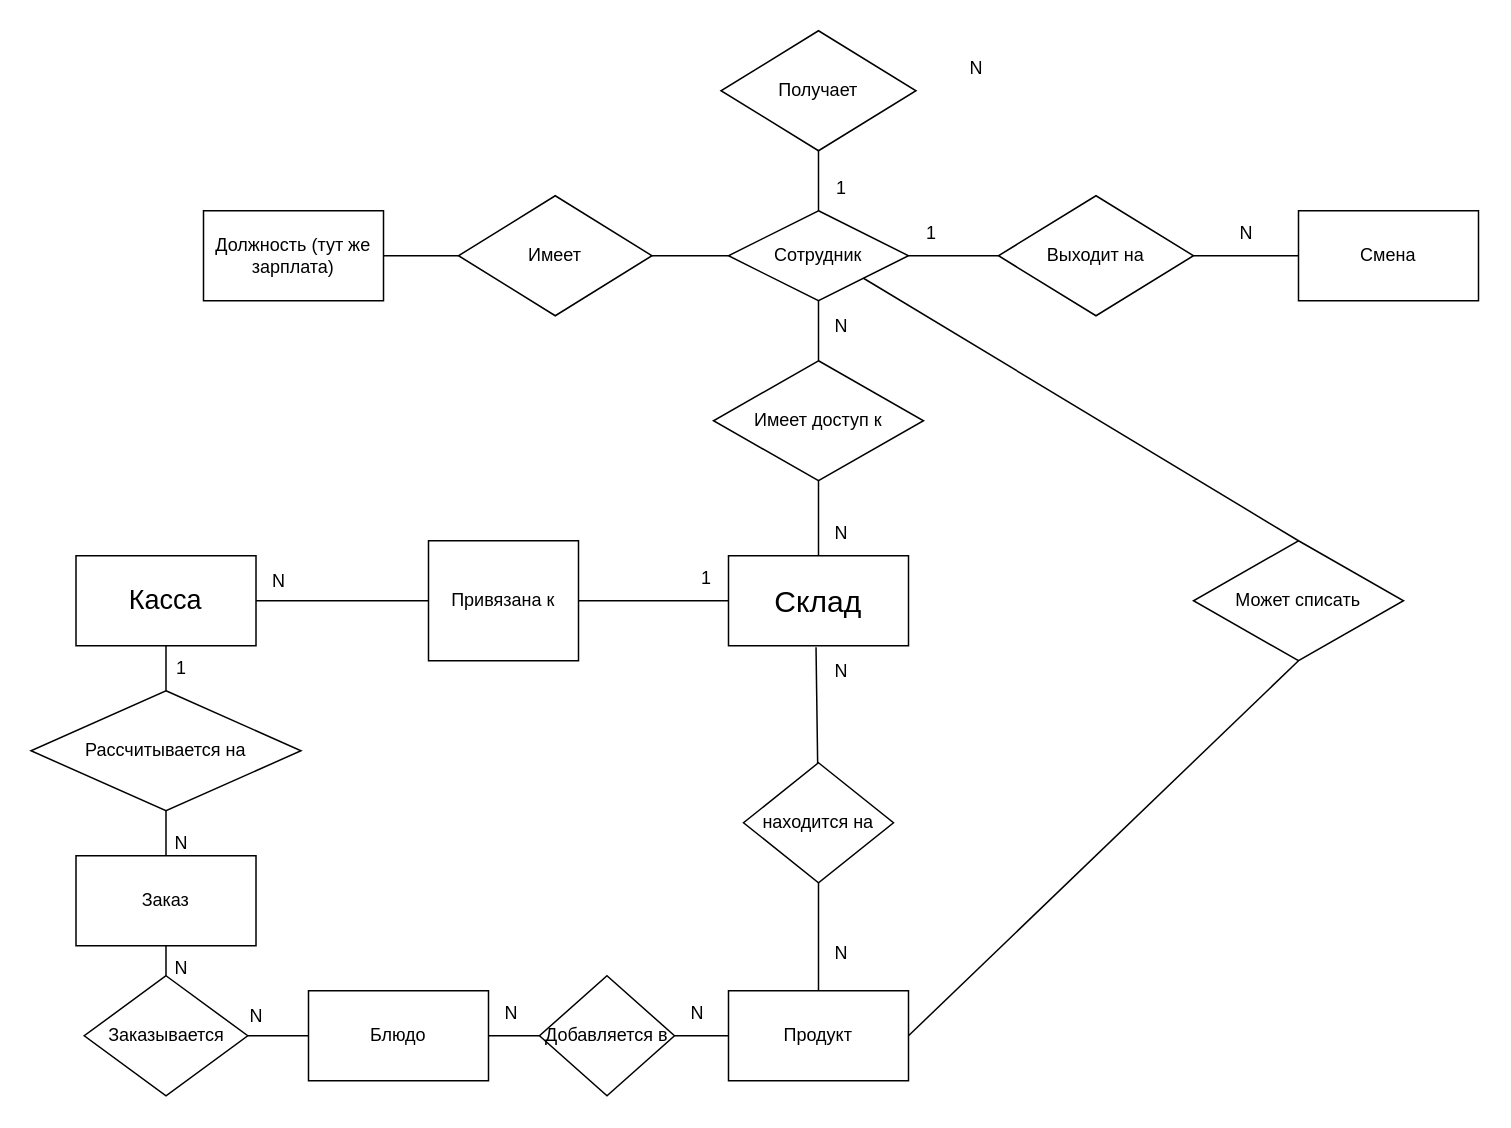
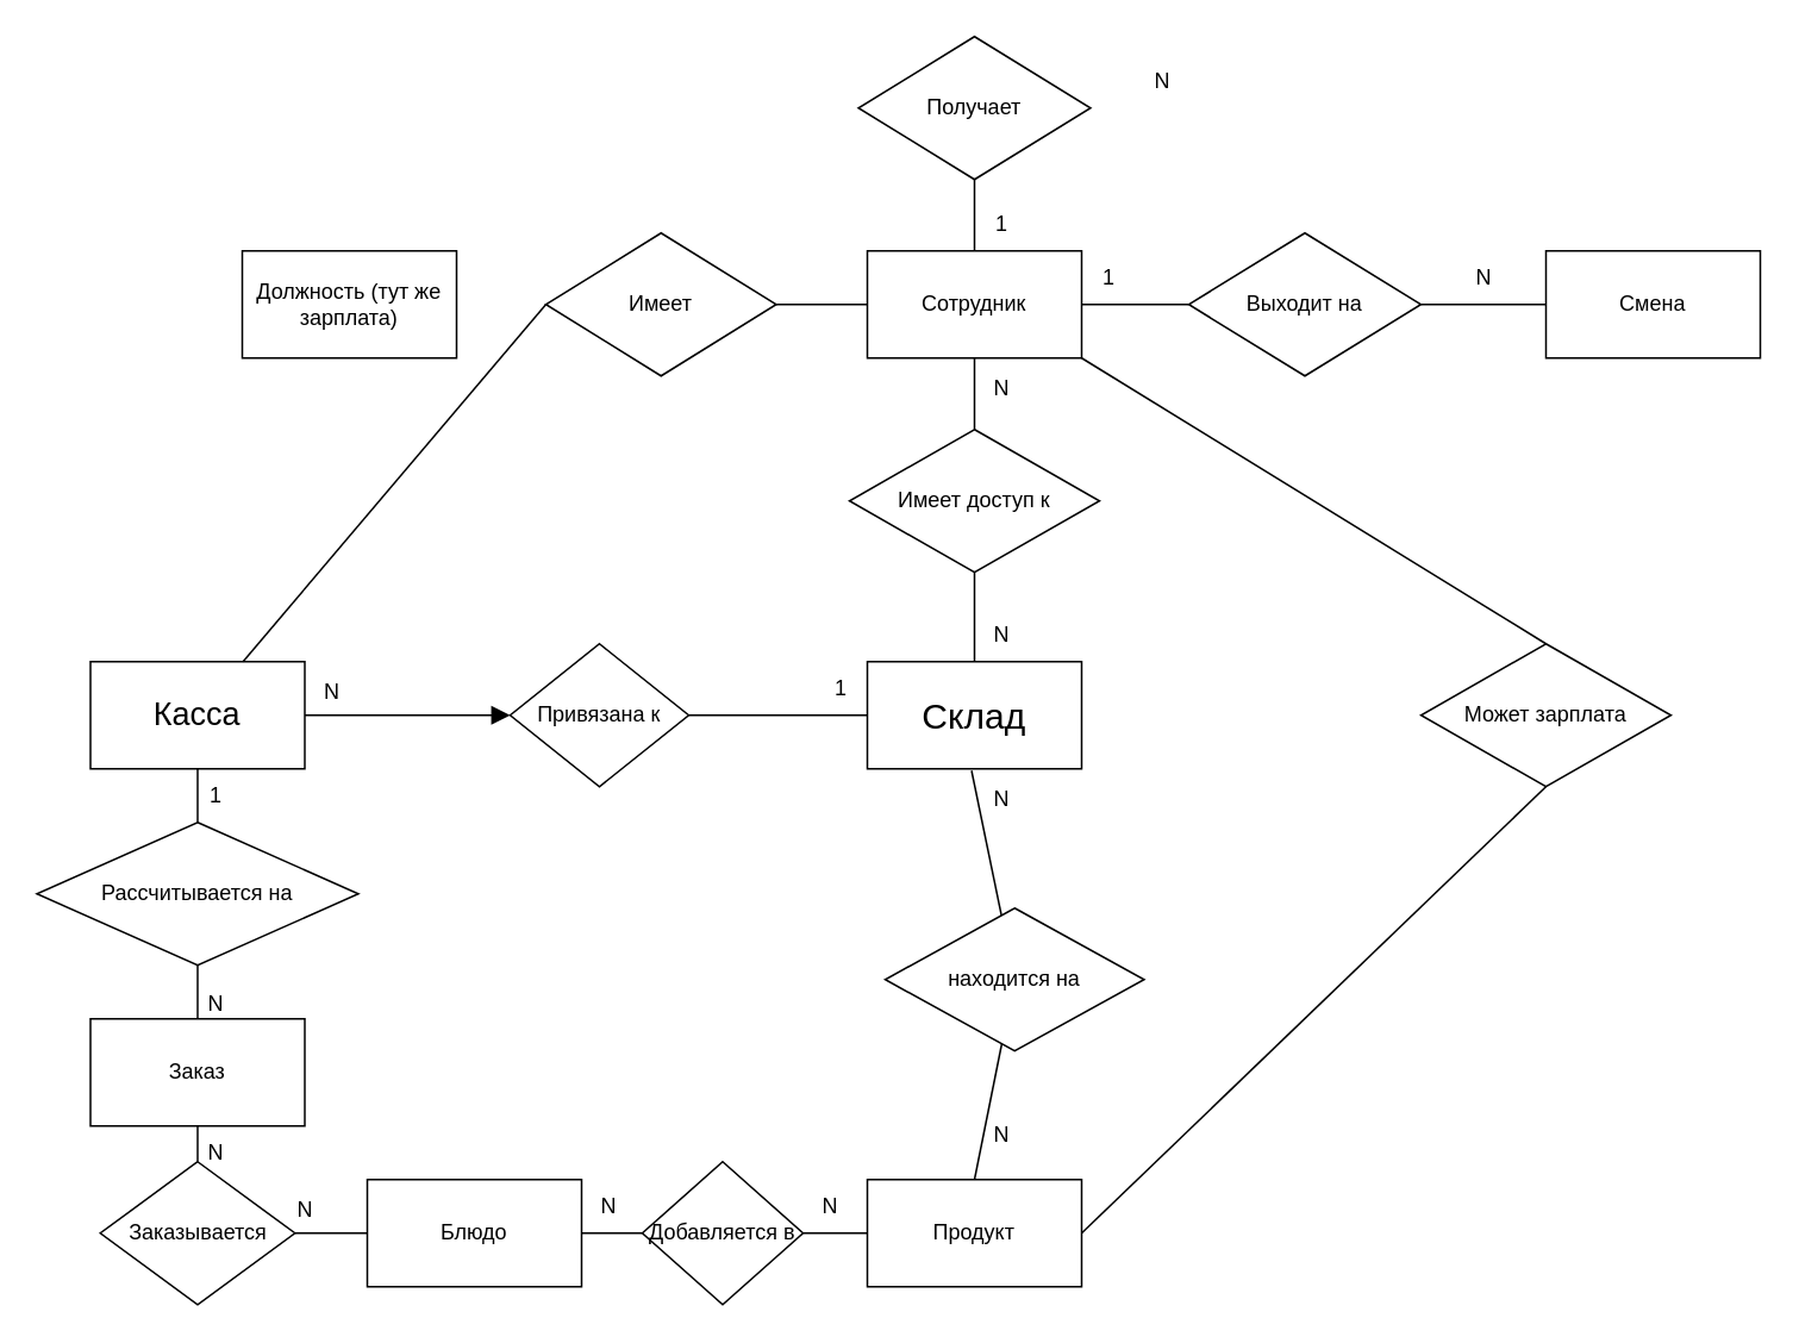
  <mxCell id="0" />
  <mxCell id="1" parent="0" />
  <mxCell id="2" value="&lt;font style=&quot;font-size: 20px;&quot;&gt;Склад&lt;/font&gt;" style="rounded=0;whiteSpace=wrap;html=1;" parent="1" vertex="1"><mxGeometry x="485" y="370" width="120" height="60" as="geometry" /></mxCell>
  <mxCell id="3" value="&lt;font style=&quot;font-size: 18px;&quot;&gt;Касса&lt;/font&gt;" style="rounded=0;whiteSpace=wrap;html=1;" parent="1" vertex="1"><mxGeometry x="50" y="370" width="120" height="60" as="geometry" /></mxCell>
  <mxCell id="4" value="Продукт" style="rounded=0;whiteSpace=wrap;html=1;" parent="1" vertex="1"><mxGeometry x="485" y="660" width="120" height="60" as="geometry" /></mxCell>
  <mxCell id="5" value="Блюдо" style="rounded=0;whiteSpace=wrap;html=1;" parent="1" vertex="1"><mxGeometry x="205" y="660" width="120" height="60" as="geometry" /></mxCell>
  <mxCell id="6" value="Заказ" style="rounded=0;whiteSpace=wrap;html=1;" parent="1" vertex="1"><mxGeometry x="50" y="570" width="120" height="60" as="geometry" /></mxCell>
- <mxCell id="7" value="Сотрудник" style="rhombus;whiteSpace=wrap;html=1;" parent="1" vertex="1"><mxGeometry x="485" y="140" width="120" height="60" as="geometry" /></mxCell>
- <mxCell id="8" value="находится на" style="rhombus;whiteSpace=wrap;html=1;" parent="1" vertex="1"><mxGeometry x="495" y="508" width="100" height="80" as="geometry" /></mxCell>
+ <mxCell id="7" value="Сотрудник" style="rounded=0;whiteSpace=wrap;html=1;" parent="1" vertex="1"><mxGeometry x="485" y="140" width="120" height="60" as="geometry" /></mxCell>
+ <mxCell id="8" value="находится на" style="rhombus;whiteSpace=wrap;html=1;" parent="1" vertex="1"><mxGeometry x="495" y="508" width="145" height="80" as="geometry" /></mxCell>
  <mxCell id="9" value="Добавляется в" style="rhombus;whiteSpace=wrap;html=1;" parent="1" vertex="1"><mxGeometry x="359" y="650" width="90" height="80" as="geometry" /></mxCell>
  <mxCell id="10" value="Заказывается" style="rhombus;whiteSpace=wrap;html=1;" parent="1" vertex="1"><mxGeometry x="55.5" y="650" width="109" height="80" as="geometry" /></mxCell>
  <mxCell id="11" value="Рассчитывается на" style="rhombus;whiteSpace=wrap;html=1;" parent="1" vertex="1"><mxGeometry x="20" y="460" width="180" height="80" as="geometry" /></mxCell>
- <mxCell id="12" value="Привязана к" style="whiteSpace=wrap;html=1;rounded=0;" parent="1" vertex="1"><mxGeometry x="285" y="360" width="100" height="80" as="geometry" /></mxCell>
+ <mxCell id="12" value="Привязана к" style="rhombus;whiteSpace=wrap;html=1;" parent="1" vertex="1"><mxGeometry x="285" y="360" width="100" height="80" as="geometry" /></mxCell>
  <mxCell id="13" value="N" style="text;html=1;align=center;verticalAlign=middle;resizable=0;points=[];autosize=1;strokeColor=none;fillColor=none;" parent="1" vertex="1"><mxGeometry x="545" y="620" width="30" height="30" as="geometry" /></mxCell>
  <mxCell id="14" value="N" style="text;html=1;align=center;verticalAlign=middle;resizable=0;points=[];autosize=1;strokeColor=none;fillColor=none;" parent="1" vertex="1"><mxGeometry x="449" y="660" width="30" height="30" as="geometry" /></mxCell>
  <mxCell id="15" value="N" style="text;html=1;align=center;verticalAlign=middle;resizable=0;points=[];autosize=1;strokeColor=none;fillColor=none;" parent="1" vertex="1"><mxGeometry x="325" y="660" width="30" height="30" as="geometry" /></mxCell>
  <mxCell id="16" value="1" style="text;html=1;align=center;verticalAlign=middle;resizable=0;points=[];autosize=1;strokeColor=none;fillColor=none;" parent="1" vertex="1"><mxGeometry x="105" y="430" width="30" height="30" as="geometry" /></mxCell>
  <mxCell id="17" value="N" style="text;html=1;align=center;verticalAlign=middle;resizable=0;points=[];autosize=1;strokeColor=none;fillColor=none;" parent="1" vertex="1"><mxGeometry x="105" y="630" width="30" height="30" as="geometry" /></mxCell>
  <mxCell id="18" value="N" style="text;html=1;align=center;verticalAlign=middle;resizable=0;points=[];autosize=1;strokeColor=none;fillColor=none;" parent="1" vertex="1"><mxGeometry x="545" y="340" width="30" height="30" as="geometry" /></mxCell>
  <mxCell id="19" value="" style="endArrow=none;html=1;rounded=0;fontSize=12;startSize=8;endSize=8;curved=1;entryX=0.5;entryY=1;entryDx=0;entryDy=0;exitX=0.5;exitY=0;exitDx=0;exitDy=0;" parent="1" source="22" target="7" edge="1"><mxGeometry width="50" height="50" relative="1" as="geometry"><mxPoint x="345" y="40" as="sourcePoint" /><mxPoint x="395" as="targetPoint" y="-10" /></mxGeometry></mxCell>
  <mxCell id="20" value="" style="endArrow=none;html=1;rounded=0;fontSize=12;startSize=8;endSize=8;curved=1;entryX=0.5;entryY=0;entryDx=0;entryDy=0;" parent="1" source="8" target="4" edge="1"><mxGeometry width="50" height="50" relative="1" as="geometry"><mxPoint x="695" y="490" as="sourcePoint" /><mxPoint x="695" y="510.711" as="targetPoint" /></mxGeometry></mxCell>
  <mxCell id="21" value="" style="endArrow=none;html=1;rounded=0;fontSize=12;startSize=8;endSize=8;curved=1;entryX=0.5;entryY=1;entryDx=0;entryDy=0;exitX=0.5;exitY=0;exitDx=0;exitDy=0;" parent="1" source="2" target="22" edge="1"><mxGeometry width="50" height="50" relative="1" as="geometry"><mxPoint x="545" y="370" as="sourcePoint" /><mxPoint x="545" y="200" as="targetPoint" /></mxGeometry></mxCell>
  <mxCell id="22" value="Имеет доступ к" style="rhombus;whiteSpace=wrap;html=1;" parent="1" vertex="1"><mxGeometry x="475" y="240" width="140" height="80" as="geometry" /></mxCell>
  <mxCell id="23" value="&lt;font style=&quot;font-size: 12px;&quot;&gt;N&lt;/font&gt;" style="text;html=1;align=center;verticalAlign=middle;resizable=0;points=[];autosize=1;strokeColor=none;fillColor=none;fontSize=16;" parent="1" vertex="1"><mxGeometry x="545" y="200" width="30" height="30" as="geometry" /></mxCell>
  <mxCell id="24" value="&lt;font style=&quot;font-size: 12px;&quot;&gt;N&lt;/font&gt;" style="text;html=1;align=center;verticalAlign=middle;resizable=0;points=[];autosize=1;strokeColor=none;fillColor=none;fontSize=16;" parent="1" vertex="1"><mxGeometry x="545" y="430" width="30" height="30" as="geometry" /></mxCell>
- <mxCell id="25" value="" style="endArrow=none;html=1;rounded=0;fontSize=12;startSize=8;endSize=8;curved=1;entryX=0;entryY=0.5;entryDx=0;entryDy=0;exitX=1;exitY=0.5;exitDx=0;exitDy=0;" parent="1" source="3" target="12" edge="1"><mxGeometry width="50" height="50" relative="1" as="geometry"><mxPoint x="215" y="400" as="sourcePoint" /><mxPoint x="265" y="350" as="targetPoint" /></mxGeometry></mxCell>
+ <mxCell id="25" value="" style="endArrow=block;html=1;rounded=0;fontSize=12;startSize=8;endSize=8;curved=1;entryX=0;entryY=0.5;entryDx=0;entryDy=0;exitX=1;exitY=0.5;exitDx=0;exitDy=0;" parent="1" source="3" target="12" edge="1"><mxGeometry width="50" height="50" relative="1" as="geometry"><mxPoint x="215" y="400" as="sourcePoint" /><mxPoint x="265" y="350" as="targetPoint" /></mxGeometry></mxCell>
  <mxCell id="26" value="" style="endArrow=none;html=1;rounded=0;fontSize=12;startSize=8;endSize=8;curved=1;entryX=0.5;entryY=1;entryDx=0;entryDy=0;exitX=0.5;exitY=0;exitDx=0;exitDy=0;" parent="1" source="11" target="3" edge="1"><mxGeometry width="50" height="50" relative="1" as="geometry"><mxPoint x="100" y="480" as="sourcePoint" /><mxPoint x="150" y="430" as="targetPoint" /></mxGeometry></mxCell>
  <mxCell id="27" value="" style="endArrow=none;html=1;rounded=0;fontSize=12;startSize=8;endSize=8;curved=1;entryX=0.5;entryY=0;entryDx=0;entryDy=0;" parent="1" source="11" target="6" edge="1"><mxGeometry width="50" height="50" relative="1" as="geometry"><mxPoint x="110" y="590" as="sourcePoint" /><mxPoint x="110" y="610.711" as="targetPoint" /></mxGeometry></mxCell>
  <mxCell id="28" value="" style="endArrow=none;html=1;rounded=0;fontSize=12;startSize=8;endSize=8;curved=1;entryX=0.5;entryY=0;entryDx=0;entryDy=0;" parent="1" source="6" target="10" edge="1"><mxGeometry width="50" height="50" relative="1" as="geometry"><mxPoint x="110" y="680" as="sourcePoint" /><mxPoint x="110" y="700.711" as="targetPoint" /></mxGeometry></mxCell>
  <mxCell id="29" value="" style="endArrow=none;html=1;rounded=0;fontSize=12;startSize=8;endSize=8;curved=1;entryX=0;entryY=0.5;entryDx=0;entryDy=0;" parent="1" source="10" target="5" edge="1"><mxGeometry width="50" height="50" relative="1" as="geometry"><mxPoint x="164.5" y="740" as="sourcePoint" /><mxPoint x="194" y="690" as="targetPoint" /></mxGeometry></mxCell>
  <mxCell id="30" value="" style="endArrow=none;html=1;rounded=0;fontSize=12;startSize=8;endSize=8;curved=1;entryX=0;entryY=0.5;entryDx=0;entryDy=0;" parent="1" source="5" target="9" edge="1"><mxGeometry width="50" height="50" relative="1" as="geometry"><mxPoint x="365" y="740" as="sourcePoint" /><mxPoint x="355" y="690" as="targetPoint" /></mxGeometry></mxCell>
  <mxCell id="31" value="" style="endArrow=none;html=1;rounded=0;fontSize=12;startSize=8;endSize=8;curved=1;entryX=0;entryY=0.5;entryDx=0;entryDy=0;" parent="1" source="9" target="4" edge="1"><mxGeometry width="50" height="50" relative="1" as="geometry"><mxPoint x="435" y="740" as="sourcePoint" /><mxPoint x="475" y="690" as="targetPoint" /></mxGeometry></mxCell>
  <mxCell id="32" value="" style="endArrow=none;html=1;rounded=0;fontSize=12;startSize=8;endSize=8;curved=1;entryX=0;entryY=0.5;entryDx=0;entryDy=0;" parent="1" source="12" target="2" edge="1"><mxGeometry width="50" height="50" relative="1" as="geometry"><mxPoint x="425" y="450" as="sourcePoint" /><mxPoint x="465" y="400" as="targetPoint" /></mxGeometry></mxCell>
  <mxCell id="33" value="" style="endArrow=none;html=1;rounded=0;fontSize=12;startSize=8;endSize=8;curved=1;entryX=-0.055;entryY=0.033;entryDx=0;entryDy=0;entryPerimeter=0;" parent="1" source="8" target="24" edge="1"><mxGeometry width="50" height="50" relative="1" as="geometry"><mxPoint x="545" y="487.289" as="sourcePoint" /><mxPoint x="545" y="437.289" as="targetPoint" /></mxGeometry></mxCell>
  <mxCell id="34" value="&lt;font style=&quot;font-size: 12px;&quot;&gt;N&lt;/font&gt;" style="text;html=1;align=center;verticalAlign=middle;resizable=0;points=[];autosize=1;strokeColor=none;fillColor=none;fontSize=16;" parent="1" vertex="1"><mxGeometry x="105" y="545" width="30" height="30" as="geometry" /></mxCell>
  <mxCell id="35" value="&lt;font style=&quot;font-size: 12px;&quot;&gt;N&lt;/font&gt;" style="text;html=1;align=center;verticalAlign=middle;resizable=0;points=[];autosize=1;strokeColor=none;fillColor=none;fontSize=16;" parent="1" vertex="1"><mxGeometry x="155" y="660" width="30" height="30" as="geometry" /></mxCell>
  <mxCell id="36" value="&lt;font style=&quot;font-size: 12px;&quot;&gt;N&lt;/font&gt;" style="text;html=1;align=center;verticalAlign=middle;resizable=0;points=[];autosize=1;strokeColor=none;fillColor=none;fontSize=16;" parent="1" vertex="1"><mxGeometry x="170" y="370" width="30" height="30" as="geometry" /></mxCell>
  <mxCell id="37" value="" style="endArrow=none;html=1;rounded=0;entryX=1;entryY=0.5;entryDx=0;entryDy=0;exitX=0;exitY=0.5;exitDx=0;exitDy=0;" edge="1" parent="1" source="42" target="7"><mxGeometry width="50" height="50" relative="1" as="geometry"><mxPoint x="685" y="250" as="sourcePoint" /><mxPoint x="695" y="370" as="targetPoint" /></mxGeometry></mxCell>
  <mxCell id="38" value="Получает" style="rhombus;whiteSpace=wrap;html=1;" vertex="1" parent="1"><mxGeometry x="480" y="20" width="130" height="80" as="geometry" /></mxCell>
  <mxCell id="39" value="1" style="text;html=1;align=center;verticalAlign=middle;resizable=0;points=[];autosize=1;strokeColor=none;fillColor=none;" vertex="1" parent="1"><mxGeometry x="455" y="370" width="30" height="30" as="geometry" /></mxCell>
  <mxCell id="40" value="1" style="text;html=1;align=center;verticalAlign=middle;resizable=0;points=[];autosize=1;strokeColor=none;fillColor=none;" vertex="1" parent="1"><mxGeometry x="605" y="140" width="30" height="30" as="geometry" /></mxCell>
  <mxCell id="41" value="N" style="text;html=1;align=center;verticalAlign=middle;resizable=0;points=[];autosize=1;strokeColor=none;fillColor=none;" vertex="1" parent="1"><mxGeometry x="635" y="30" width="30" height="30" as="geometry" /></mxCell>
  <mxCell id="42" value="Выходит на" style="rhombus;whiteSpace=wrap;html=1;" vertex="1" parent="1"><mxGeometry x="665" y="130" width="130" height="80" as="geometry" /></mxCell>
  <mxCell id="43" value="Смена" style="rounded=0;whiteSpace=wrap;html=1;" vertex="1" parent="1"><mxGeometry x="865" y="140" width="120" height="60" as="geometry" /></mxCell>
  <mxCell id="44" value="" style="endArrow=none;html=1;rounded=0;entryX=1;entryY=0.5;entryDx=0;entryDy=0;exitX=0;exitY=0.5;exitDx=0;exitDy=0;" edge="1" parent="1" source="43" target="42"><mxGeometry width="50" height="50" relative="1" as="geometry"><mxPoint x="645" y="420" as="sourcePoint" /><mxPoint x="695" y="370" as="targetPoint" /></mxGeometry></mxCell>
  <mxCell id="45" value="" style="endArrow=none;html=1;rounded=0;entryX=0.5;entryY=0;entryDx=0;entryDy=0;exitX=0.5;exitY=1;exitDx=0;exitDy=0;" edge="1" parent="1" source="38" target="7"><mxGeometry width="50" height="50" relative="1" as="geometry"><mxPoint x="645" y="420" as="sourcePoint" /><mxPoint x="865" y="410" as="targetPoint" /></mxGeometry></mxCell>
  <mxCell id="46" value="N" style="text;html=1;align=center;verticalAlign=middle;resizable=0;points=[];autosize=1;strokeColor=none;fillColor=none;" vertex="1" parent="1"><mxGeometry x="815" y="140" width="30" height="30" as="geometry" /></mxCell>
  <mxCell id="47" value="1" style="text;html=1;align=center;verticalAlign=middle;resizable=0;points=[];autosize=1;strokeColor=none;fillColor=none;" vertex="1" parent="1"><mxGeometry x="545" y="110" width="30" height="30" as="geometry" /></mxCell>
  <mxCell id="48" value="Должность (тут же зарплата)" style="rounded=0;whiteSpace=wrap;html=1;" vertex="1" parent="1"><mxGeometry x="135" y="140" width="120" height="60" as="geometry" /></mxCell>
  <mxCell id="49" value="Имеет" style="rhombus;whiteSpace=wrap;html=1;" vertex="1" parent="1"><mxGeometry x="305" y="130" width="129" height="80" as="geometry" /></mxCell>
  <mxCell id="50" value="" style="endArrow=none;html=1;rounded=0;entryX=1;entryY=0.5;entryDx=0;entryDy=0;exitX=0;exitY=0.5;exitDx=0;exitDy=0;" edge="1" parent="1" source="7" target="49"><mxGeometry width="50" height="50" relative="1" as="geometry"><mxPoint x="855" y="310" as="sourcePoint" /><mxPoint x="815" y="310" as="targetPoint" /></mxGeometry></mxCell>
- <mxCell id="51" value="" style="endArrow=none;html=1;rounded=0;entryX=1;entryY=0.5;entryDx=0;entryDy=0;exitX=0;exitY=0.5;exitDx=0;exitDy=0;" edge="1" parent="1" source="49" target="48"><mxGeometry width="50" height="50" relative="1" as="geometry"><mxPoint x="865" y="320" as="sourcePoint" /><mxPoint x="825" y="320" as="targetPoint" /></mxGeometry></mxCell>
- <mxCell id="52" value="Может списать" style="rhombus;whiteSpace=wrap;html=1;" vertex="1" parent="1"><mxGeometry x="795" y="360" width="140" height="80" as="geometry" /></mxCell>
+ <mxCell id="51" value="" style="endArrow=none;html=1;rounded=0;exitX=0;exitY=0.5;exitDx=0;exitDy=0;" edge="1" parent="1" source="49" target="3"><mxGeometry width="50" height="50" relative="1" as="geometry"><mxPoint x="865" y="320" as="sourcePoint" /><mxPoint x="825" y="320" as="targetPoint" /></mxGeometry></mxCell>
+ <mxCell id="52" value="Может зарплата" style="rhombus;whiteSpace=wrap;html=1;" vertex="1" parent="1"><mxGeometry x="795" y="360" width="140" height="80" as="geometry" /></mxCell>
  <mxCell id="53" value="" style="endArrow=none;html=1;rounded=0;entryX=1;entryY=1;entryDx=0;entryDy=0;exitX=0.5;exitY=0;exitDx=0;exitDy=0;" edge="1" parent="1" source="52" target="7"><mxGeometry width="50" height="50" relative="1" as="geometry"><mxPoint x="645" y="420" as="sourcePoint" /><mxPoint x="695" y="370" as="targetPoint" /></mxGeometry></mxCell>
  <mxCell id="54" value="" style="endArrow=none;html=1;rounded=0;entryX=0.5;entryY=1;entryDx=0;entryDy=0;exitX=1;exitY=0.5;exitDx=0;exitDy=0;" edge="1" parent="1" source="4" target="52"><mxGeometry width="50" height="50" relative="1" as="geometry"><mxPoint x="645" y="420" as="sourcePoint" /><mxPoint x="695" y="370" as="targetPoint" /></mxGeometry></mxCell>
